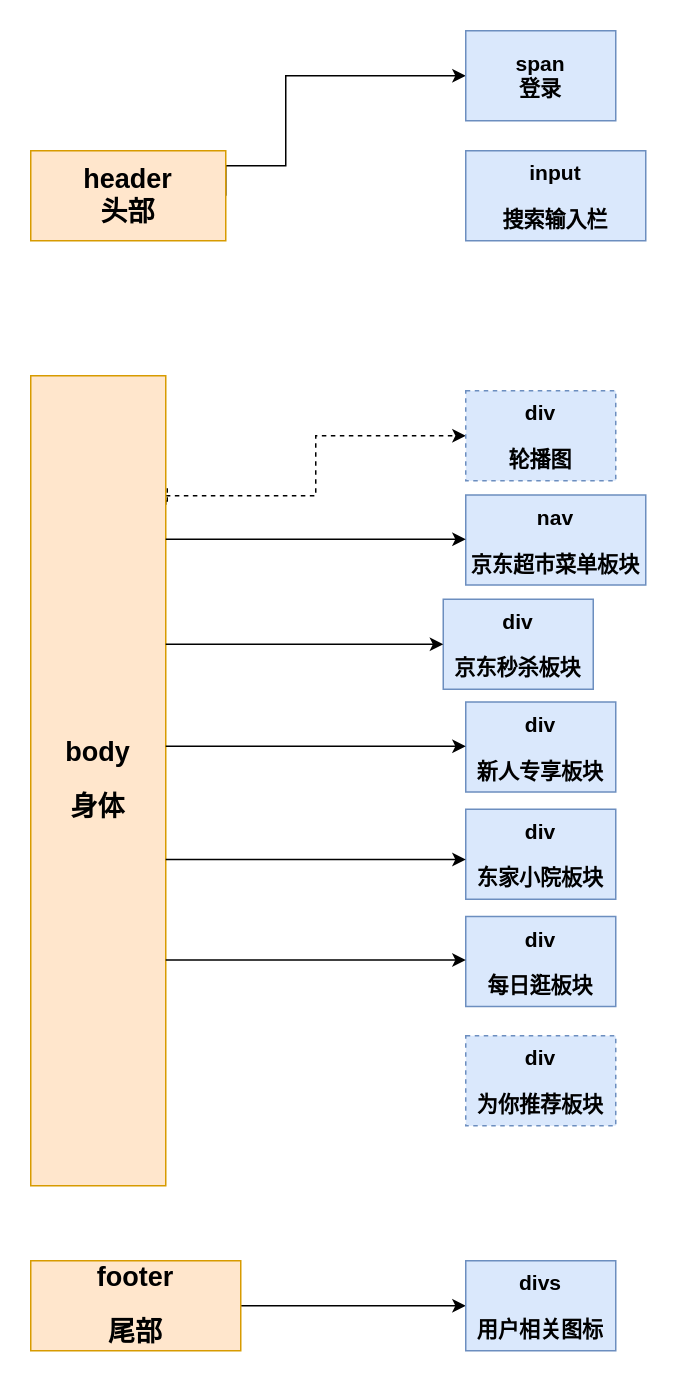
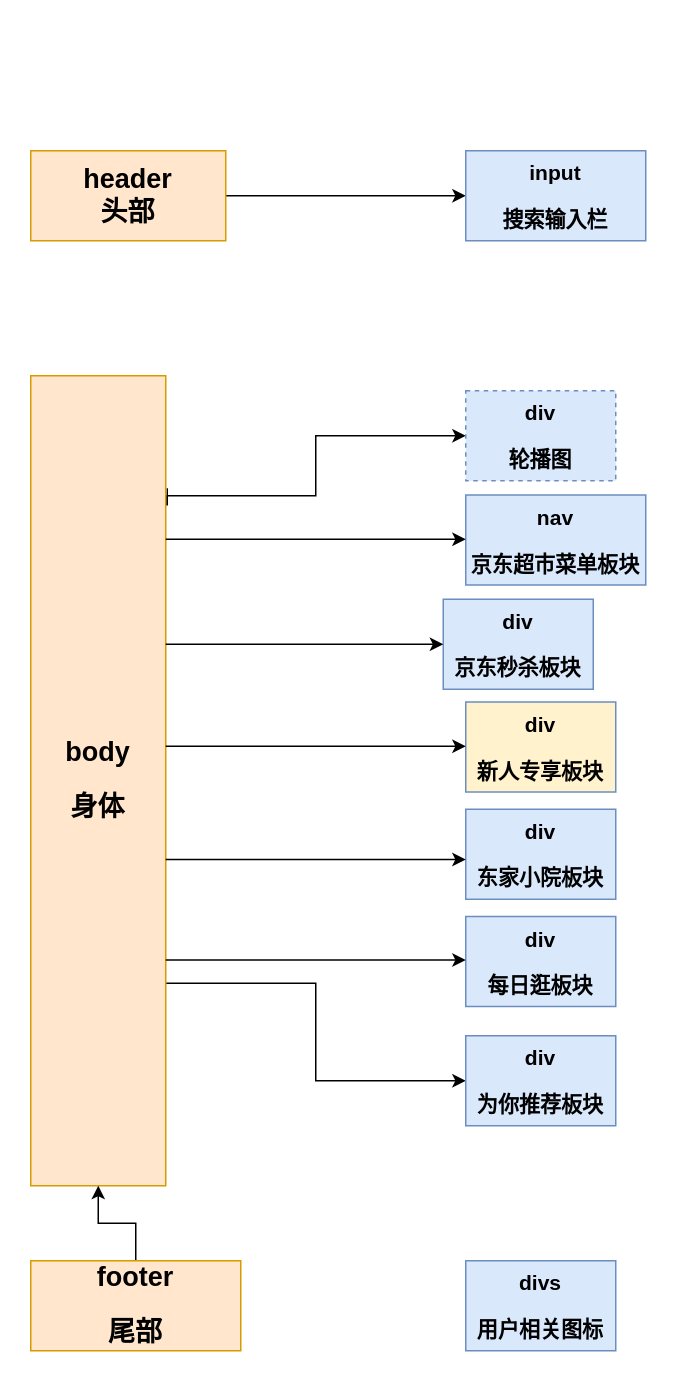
  <mxCell id="0" />
  <mxCell id="1" parent="0" />
- <mxCell id="2" style="edgeStyle=orthogonalEdgeStyle;rounded=0;orthogonalLoop=1;jettySize=auto;html=1;exitX=1;exitY=0.5;exitDx=0;exitDy=0;entryX=0;entryY=0.5;entryDx=0;entryDy=0;fontFamily=Helvetica;" edge="1" parent="1" source="4" target="5"><mxGeometry relative="1" as="geometry"><Array as="points"><mxPoint x="150" y="110" /><mxPoint x="190" y="110" /><mxPoint x="190" y="50" /></Array></mxGeometry></mxCell>
+ <mxCell id="3" value="" style="edgeStyle=orthogonalEdgeStyle;rounded=0;orthogonalLoop=1;jettySize=auto;html=1;fontFamily=Helvetica;" edge="1" parent="1" source="4" target="6"><mxGeometry relative="1" as="geometry" /></mxCell>
  <mxCell id="4" value="&lt;h2&gt;header&lt;br&gt;头部&lt;/h2&gt;" style="rounded=0;whiteSpace=wrap;html=1;fillColor=#ffe6cc;strokeColor=#d79b00;" vertex="1" parent="1"><mxGeometry x="20" y="100" width="130" height="60" as="geometry" /></mxCell>
- <mxCell id="5" value="&lt;h3&gt;span&lt;br&gt;登录&lt;/h3&gt;" style="rounded=0;whiteSpace=wrap;html=1;fillColor=#dae8fc;strokeColor=#6c8ebf;" vertex="1" parent="1"><mxGeometry x="310" y="20" width="100" height="60" as="geometry" /></mxCell>
  <mxCell id="6" value="&lt;h3&gt;input&lt;/h3&gt;&lt;h3&gt;&lt;b&gt;搜索输入栏&lt;/b&gt;&lt;/h3&gt;" style="rounded=0;whiteSpace=wrap;html=1;fillColor=#dae8fc;strokeColor=#6c8ebf;fontFamily=Helvetica;" vertex="1" parent="1"><mxGeometry x="310" y="100" width="120" height="60" as="geometry" /></mxCell>
- <mxCell id="7" style="edgeStyle=orthogonalEdgeStyle;rounded=0;orthogonalLoop=1;jettySize=auto;html=1;exitX=1.011;exitY=0.139;exitDx=0;exitDy=0;entryX=0;entryY=0.5;entryDx=0;entryDy=0;fontFamily=Helvetica;exitPerimeter=0;dashed=1;" edge="1" parent="1" source="9" target="12"><mxGeometry relative="1" as="geometry"><Array as="points"><mxPoint x="110" y="336" /><mxPoint x="110" y="330" /><mxPoint x="210" y="330" /><mxPoint x="210" y="290" /></Array></mxGeometry></mxCell>
+ <mxCell id="7" style="edgeStyle=orthogonalEdgeStyle;rounded=0;orthogonalLoop=1;jettySize=auto;html=1;exitX=1.011;exitY=0.139;exitDx=0;exitDy=0;entryX=0;entryY=0.5;entryDx=0;entryDy=0;fontFamily=Helvetica;exitPerimeter=0;" edge="1" parent="1" source="9" target="12"><mxGeometry relative="1" as="geometry"><Array as="points"><mxPoint x="110" y="336" /><mxPoint x="110" y="330" /><mxPoint x="210" y="330" /><mxPoint x="210" y="290" /></Array></mxGeometry></mxCell>
+ <mxCell id="8" style="edgeStyle=orthogonalEdgeStyle;rounded=0;orthogonalLoop=1;jettySize=auto;html=1;exitX=1;exitY=0.75;exitDx=0;exitDy=0;entryX=0;entryY=0.5;entryDx=0;entryDy=0;fontFamily=Helvetica;" edge="1" parent="1" source="9" target="16"><mxGeometry relative="1" as="geometry" /></mxCell>
  <mxCell id="9" value="&lt;h2&gt;body&lt;/h2&gt;&lt;h2&gt;身体&lt;/h2&gt;" style="rounded=0;whiteSpace=wrap;html=1;fillColor=#ffe6cc;strokeColor=#d79b00;" vertex="1" parent="1"><mxGeometry x="20" y="250" width="90" height="540" as="geometry" /></mxCell>
  <mxCell id="10" value="&lt;h3&gt;div&lt;/h3&gt;&lt;h3&gt;京东秒杀板块&lt;/h3&gt;" style="rounded=0;whiteSpace=wrap;html=1;fillColor=#dae8fc;strokeColor=#6c8ebf;" vertex="1" parent="1"><mxGeometry x="295" y="399" width="100" height="60" as="geometry" /></mxCell>
  <mxCell id="11" value="&lt;h3&gt;nav&lt;/h3&gt;&lt;h3&gt;京东超市菜单板块&lt;/h3&gt;" style="rounded=0;whiteSpace=wrap;html=1;fillColor=#dae8fc;strokeColor=#6c8ebf;fontFamily=Helvetica;" vertex="1" parent="1"><mxGeometry x="310" y="329.5" width="120" height="60" as="geometry" /></mxCell>
  <mxCell id="12" value="&lt;h3&gt;div&lt;/h3&gt;&lt;h3&gt;轮播图&lt;/h3&gt;" style="rounded=0;whiteSpace=wrap;html=1;fillColor=#dae8fc;strokeColor=#6c8ebf;fontFamily=Helvetica;dashed=1;" vertex="1" parent="1"><mxGeometry x="310" y="260" width="100" height="60" as="geometry" /></mxCell>
- <mxCell id="13" value="&lt;h3&gt;div&lt;/h3&gt;&lt;h3&gt;新人专享板块&lt;/h3&gt;" style="rounded=0;whiteSpace=wrap;html=1;fillColor=#dae8fc;strokeColor=#6c8ebf;fontFamily=Helvetica;" vertex="1" parent="1"><mxGeometry x="310" y="467.5" width="100" height="60" as="geometry" /></mxCell>
+ <mxCell id="13" value="&lt;h3&gt;div&lt;/h3&gt;&lt;h3&gt;新人专享板块&lt;/h3&gt;" style="rounded=0;whiteSpace=wrap;html=1;fillColor=#fff2cc;strokeColor=#6c8ebf;fontFamily=Helvetica;" vertex="1" parent="1"><mxGeometry x="310" y="467.5" width="100" height="60" as="geometry" /></mxCell>
  <mxCell id="14" value="&lt;h3&gt;div&lt;/h3&gt;&lt;h3&gt;东家小院板块&lt;/h3&gt;" style="rounded=0;whiteSpace=wrap;html=1;fillColor=#dae8fc;strokeColor=#6c8ebf;fontFamily=Helvetica;" vertex="1" parent="1"><mxGeometry x="310" y="539" width="100" height="60" as="geometry" /></mxCell>
  <mxCell id="15" value="&lt;h3&gt;div&lt;/h3&gt;&lt;h3&gt;每日逛板块&lt;/h3&gt;" style="rounded=0;whiteSpace=wrap;html=1;fillColor=#dae8fc;strokeColor=#6c8ebf;fontFamily=Helvetica;" vertex="1" parent="1"><mxGeometry x="310" y="610.5" width="100" height="60" as="geometry" /></mxCell>
- <mxCell id="16" value="&lt;h3&gt;div&lt;/h3&gt;&lt;h3&gt;为你推荐板块&lt;/h3&gt;" style="rounded=0;whiteSpace=wrap;html=1;fillColor=#dae8fc;strokeColor=#6c8ebf;fontFamily=Helvetica;dashed=1;" vertex="1" parent="1"><mxGeometry x="310" y="690" width="100" height="60" as="geometry" /></mxCell>
+ <mxCell id="16" value="&lt;h3&gt;div&lt;/h3&gt;&lt;h3&gt;为你推荐板块&lt;/h3&gt;" style="rounded=0;whiteSpace=wrap;html=1;fillColor=#dae8fc;strokeColor=#6c8ebf;fontFamily=Helvetica;" vertex="1" parent="1"><mxGeometry x="310" y="690" width="100" height="60" as="geometry" /></mxCell>
  <mxCell id="17" value="" style="endArrow=classic;html=1;fontFamily=Helvetica;entryX=0;entryY=0.5;entryDx=0;entryDy=0;" edge="1" parent="1" target="10"><mxGeometry width="50" height="50" relative="1" as="geometry"><mxPoint x="110" y="429" as="sourcePoint" /><mxPoint x="235" y="399" as="targetPoint" /></mxGeometry></mxCell>
  <mxCell id="18" value="" style="endArrow=classic;html=1;fontFamily=Helvetica;entryX=0;entryY=0.5;entryDx=0;entryDy=0;" edge="1" parent="1"><mxGeometry width="50" height="50" relative="1" as="geometry"><mxPoint x="110" y="497" as="sourcePoint" /><mxPoint x="310" y="497" as="targetPoint" /></mxGeometry></mxCell>
  <mxCell id="19" value="" style="endArrow=classic;html=1;fontFamily=Helvetica;entryX=0;entryY=0.5;entryDx=0;entryDy=0;" edge="1" parent="1"><mxGeometry width="50" height="50" relative="1" as="geometry"><mxPoint x="110" y="572.5" as="sourcePoint" /><mxPoint x="310" y="572.5" as="targetPoint" /></mxGeometry></mxCell>
  <mxCell id="20" value="" style="endArrow=classic;html=1;fontFamily=Helvetica;entryX=0;entryY=0.5;entryDx=0;entryDy=0;" edge="1" parent="1"><mxGeometry width="50" height="50" relative="1" as="geometry"><mxPoint x="110" y="639.5" as="sourcePoint" /><mxPoint x="310" y="639.5" as="targetPoint" /></mxGeometry></mxCell>
  <mxCell id="21" value="" style="endArrow=classic;html=1;fontFamily=Helvetica;entryX=0;entryY=0.5;entryDx=0;entryDy=0;" edge="1" parent="1"><mxGeometry width="50" height="50" relative="1" as="geometry"><mxPoint x="110" y="359" as="sourcePoint" /><mxPoint x="310" y="359" as="targetPoint" /></mxGeometry></mxCell>
- <mxCell id="22" value="" style="edgeStyle=orthogonalEdgeStyle;rounded=0;orthogonalLoop=1;jettySize=auto;html=1;fontFamily=Helvetica;" edge="1" parent="1" source="23" target="24"><mxGeometry relative="1" as="geometry" /></mxCell>
+ <mxCell id="22" value="" style="edgeStyle=orthogonalEdgeStyle;rounded=0;orthogonalLoop=1;jettySize=auto;html=1;fontFamily=Helvetica;" edge="1" parent="1" source="23" target="9"><mxGeometry relative="1" as="geometry" /></mxCell>
  <mxCell id="23" value="&lt;h2&gt;footer&lt;/h2&gt;&lt;h2&gt;尾部&lt;/h2&gt;" style="rounded=0;whiteSpace=wrap;html=1;fillColor=#ffe6cc;strokeColor=#d79b00;" vertex="1" parent="1"><mxGeometry x="20" y="840" width="140" height="60" as="geometry" /></mxCell>
  <mxCell id="24" value="&lt;h3&gt;divs&lt;/h3&gt;&lt;h3&gt;&lt;b&gt;用户相关图标&lt;/b&gt;&lt;/h3&gt;" style="rounded=0;whiteSpace=wrap;html=1;fillColor=#dae8fc;strokeColor=#6c8ebf;fontFamily=Helvetica;" vertex="1" parent="1"><mxGeometry x="310" y="840" width="100" height="60" as="geometry" /></mxCell>
